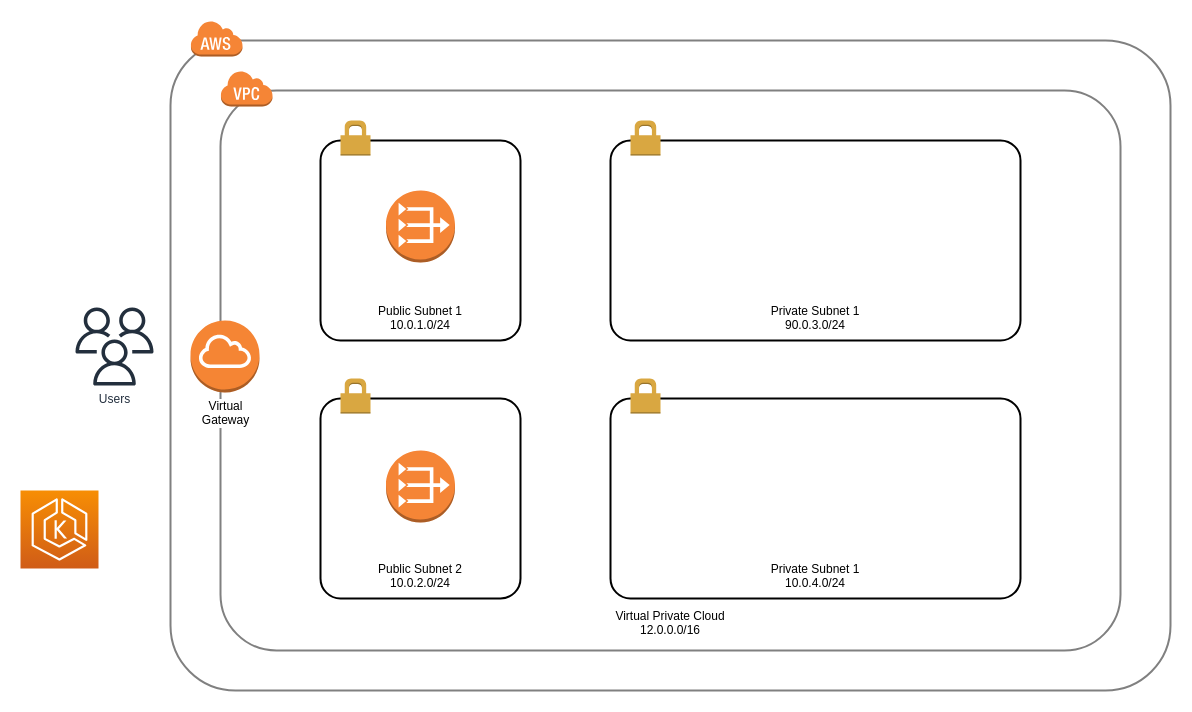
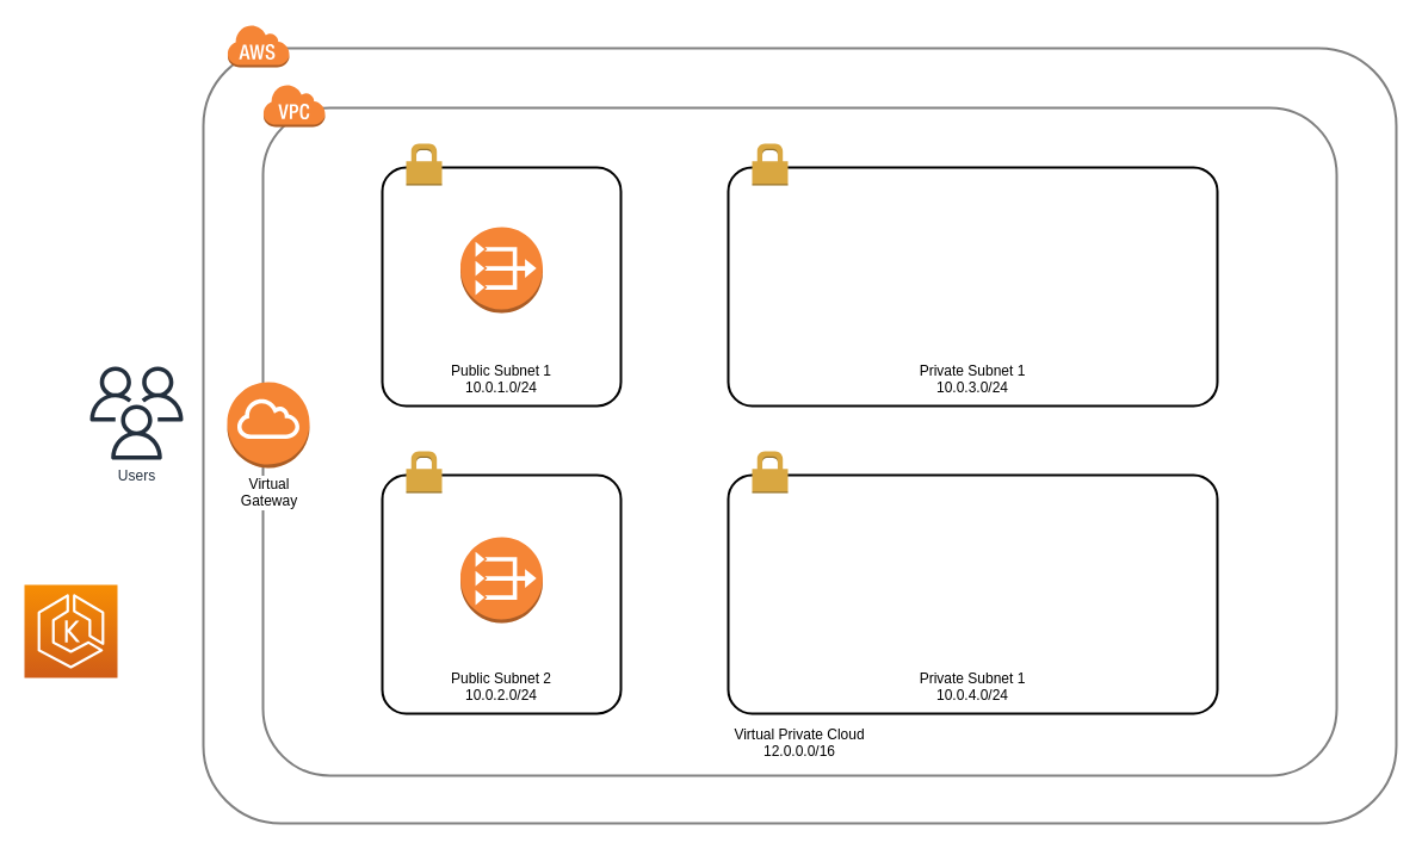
  <mxCell id="0" />
  <mxCell id="1" parent="0" />
  <mxCell id="2" value="" style="rounded=1;arcSize=10;dashed=0;fillColor=none;gradientColor=none;strokeWidth=2;strokeColor=#808080;" parent="1" vertex="1"><mxGeometry x="170" y="40" width="1000" height="650" as="geometry" /></mxCell>
  <mxCell id="3" value="&#10;&#10;&#10;&#10;&#10;&#10;&#10;&#10;&#10;&#10;&#10;&#10;&#10;&#10;&#10;&#10;&#10;&#10;&#10;&#10;&#10;&#10;&#10;&#10;&#10;&#10;&#10;&#10;&#10;&#10;&#10;&#10;&#10;&#10;&#10;&#10;Virtual Private Cloud&#10;12.0.0.0/16" style="rounded=1;arcSize=10;dashed=0;fillColor=none;gradientColor=none;strokeWidth=2;strokeColor=#808080;" parent="1" vertex="1"><mxGeometry x="220" y="90" width="900" height="560" as="geometry" /></mxCell>
  <mxCell id="4" value="Users" style="sketch=0;outlineConnect=0;fontColor=#232F3E;gradientColor=none;fillColor=#232F3D;strokeColor=none;dashed=0;verticalLabelPosition=bottom;verticalAlign=top;align=center;html=1;fontSize=12;fontStyle=0;aspect=fixed;pointerEvents=1;shape=mxgraph.aws4.users;" parent="1" vertex="1"><mxGeometry x="75" y="307" width="78" height="78" as="geometry" /></mxCell>
  <mxCell id="5" value="" style="sketch=0;points=[[0,0,0],[0.25,0,0],[0.5,0,0],[0.75,0,0],[1,0,0],[0,1,0],[0.25,1,0],[0.5,1,0],[0.75,1,0],[1,1,0],[0,0.25,0],[0,0.5,0],[0,0.75,0],[1,0.25,0],[1,0.5,0],[1,0.75,0]];outlineConnect=0;fontColor=#232F3E;gradientColor=#F78E04;gradientDirection=north;fillColor=#D05C17;strokeColor=#ffffff;dashed=0;verticalLabelPosition=bottom;verticalAlign=top;align=center;html=1;fontSize=12;fontStyle=0;aspect=fixed;shape=mxgraph.aws4.resourceIcon;resIcon=mxgraph.aws4.eks;" parent="1" vertex="1"><mxGeometry x="20" y="490" width="78" height="78" as="geometry" /></mxCell>
  <mxCell id="6" value="" style="dashed=0;html=1;shape=mxgraph.aws3.cloud;fillColor=#F58536;gradientColor=none;dashed=0;" parent="1" vertex="1"><mxGeometry x="190" y="20" width="52" height="36" as="geometry" /></mxCell>
  <mxCell id="7" value="" style="dashed=0;html=1;shape=mxgraph.aws3.virtual_private_cloud;fillColor=#F58536;gradientColor=none;dashed=0;" parent="1" vertex="1"><mxGeometry x="220" y="70" width="52" height="36" as="geometry" /></mxCell>
  <mxCell id="8" value="Virtual &lt;br&gt;Gateway" style="outlineConnect=0;dashed=0;verticalLabelPosition=bottom;verticalAlign=top;align=center;html=1;shape=mxgraph.aws3.internet_gateway;fillColor=#F58534;gradientColor=none;labelBackgroundColor=default;" parent="1" vertex="1"><mxGeometry x="190" y="320" width="69" height="72" as="geometry" /></mxCell>
  <mxCell id="9" value="&#10;&#10;&#10;&#10;&#10;&#10;&#10;&#10;&#10;&#10;&#10;Public Subnet 1&#10;10.0.1.0/24" style="rounded=1;arcSize=10;dashed=0;fillColor=none;gradientColor=none;strokeWidth=2;" vertex="1" parent="1"><mxGeometry x="320" y="140" width="200" height="200" as="geometry" /></mxCell>
  <mxCell id="10" value="" style="dashed=0;html=1;shape=mxgraph.aws3.permissions;fillColor=#D9A741;gradientColor=none;dashed=0;" vertex="1" parent="1"><mxGeometry x="340" y="120" width="30" height="35" as="geometry" /></mxCell>
  <mxCell id="11" value="&#10;&#10;&#10;&#10;&#10;&#10;&#10;&#10;&#10;&#10;&#10;Public Subnet 2&#10;10.0.2.0/24" style="rounded=1;arcSize=10;dashed=0;fillColor=none;gradientColor=none;strokeWidth=2;" vertex="1" parent="1"><mxGeometry x="320" y="398" width="200" height="200" as="geometry" /></mxCell>
  <mxCell id="12" value="" style="dashed=0;html=1;shape=mxgraph.aws3.permissions;fillColor=#D9A741;gradientColor=none;dashed=0;" vertex="1" parent="1"><mxGeometry x="340" y="378" width="30" height="35" as="geometry" /></mxCell>
- <mxCell id="13" value="&#10;&#10;&#10;&#10;&#10;&#10;&#10;&#10;&#10;&#10;&#10;Private Subnet 1&#10;90.0.3.0/24" style="rounded=1;arcSize=10;dashed=0;fillColor=none;gradientColor=none;strokeWidth=2;" vertex="1" parent="1"><mxGeometry x="610" y="140" width="410" height="200" as="geometry" /></mxCell>
+ <mxCell id="13" value="&#10;&#10;&#10;&#10;&#10;&#10;&#10;&#10;&#10;&#10;&#10;Private Subnet 1&#10;10.0.3.0/24" style="rounded=1;arcSize=10;dashed=0;fillColor=none;gradientColor=none;strokeWidth=2;" vertex="1" parent="1"><mxGeometry x="610" y="140" width="410" height="200" as="geometry" /></mxCell>
  <mxCell id="14" value="" style="dashed=0;html=1;shape=mxgraph.aws3.permissions;fillColor=#D9A741;gradientColor=none;dashed=0;" vertex="1" parent="1"><mxGeometry x="630" y="120" width="30" height="35" as="geometry" /></mxCell>
  <mxCell id="15" value="&#10;&#10;&#10;&#10;&#10;&#10;&#10;&#10;&#10;&#10;&#10;Private Subnet 1&#10;10.0.4.0/24" style="rounded=1;arcSize=10;dashed=0;fillColor=none;gradientColor=none;strokeWidth=2;" vertex="1" parent="1"><mxGeometry x="610" y="398" width="410" height="200" as="geometry" /></mxCell>
  <mxCell id="16" value="" style="dashed=0;html=1;shape=mxgraph.aws3.permissions;fillColor=#D9A741;gradientColor=none;dashed=0;" vertex="1" parent="1"><mxGeometry x="630" y="378" width="30" height="35" as="geometry" /></mxCell>
  <mxCell id="17" value="" style="outlineConnect=0;dashed=0;verticalLabelPosition=bottom;verticalAlign=top;align=center;html=1;shape=mxgraph.aws3.vpc_nat_gateway;fillColor=#F58536;gradientColor=none;" vertex="1" parent="1"><mxGeometry x="385.5" y="190" width="69" height="72" as="geometry" /></mxCell>
  <mxCell id="18" value="" style="outlineConnect=0;dashed=0;verticalLabelPosition=bottom;verticalAlign=top;align=center;html=1;shape=mxgraph.aws3.vpc_nat_gateway;fillColor=#F58536;gradientColor=none;" vertex="1" parent="1"><mxGeometry x="385.5" y="450" width="69" height="72" as="geometry" /></mxCell>
